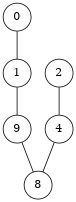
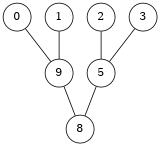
  graph {
    node [shape=circle]
    0
    n2 [label=9]
    n3 [label=8]
    1
    2
-   5 [label=4]
+   5
+   3
    subgraph sub_1 {
      0
      n2
      n3
      1
      2
      5
+     3
    }
-   0 -- 1
+   0 -- n2
    n2 -- n3
    1 -- n2
    2 -- 5
    5 -- n3
+   3 -- 5
  }
